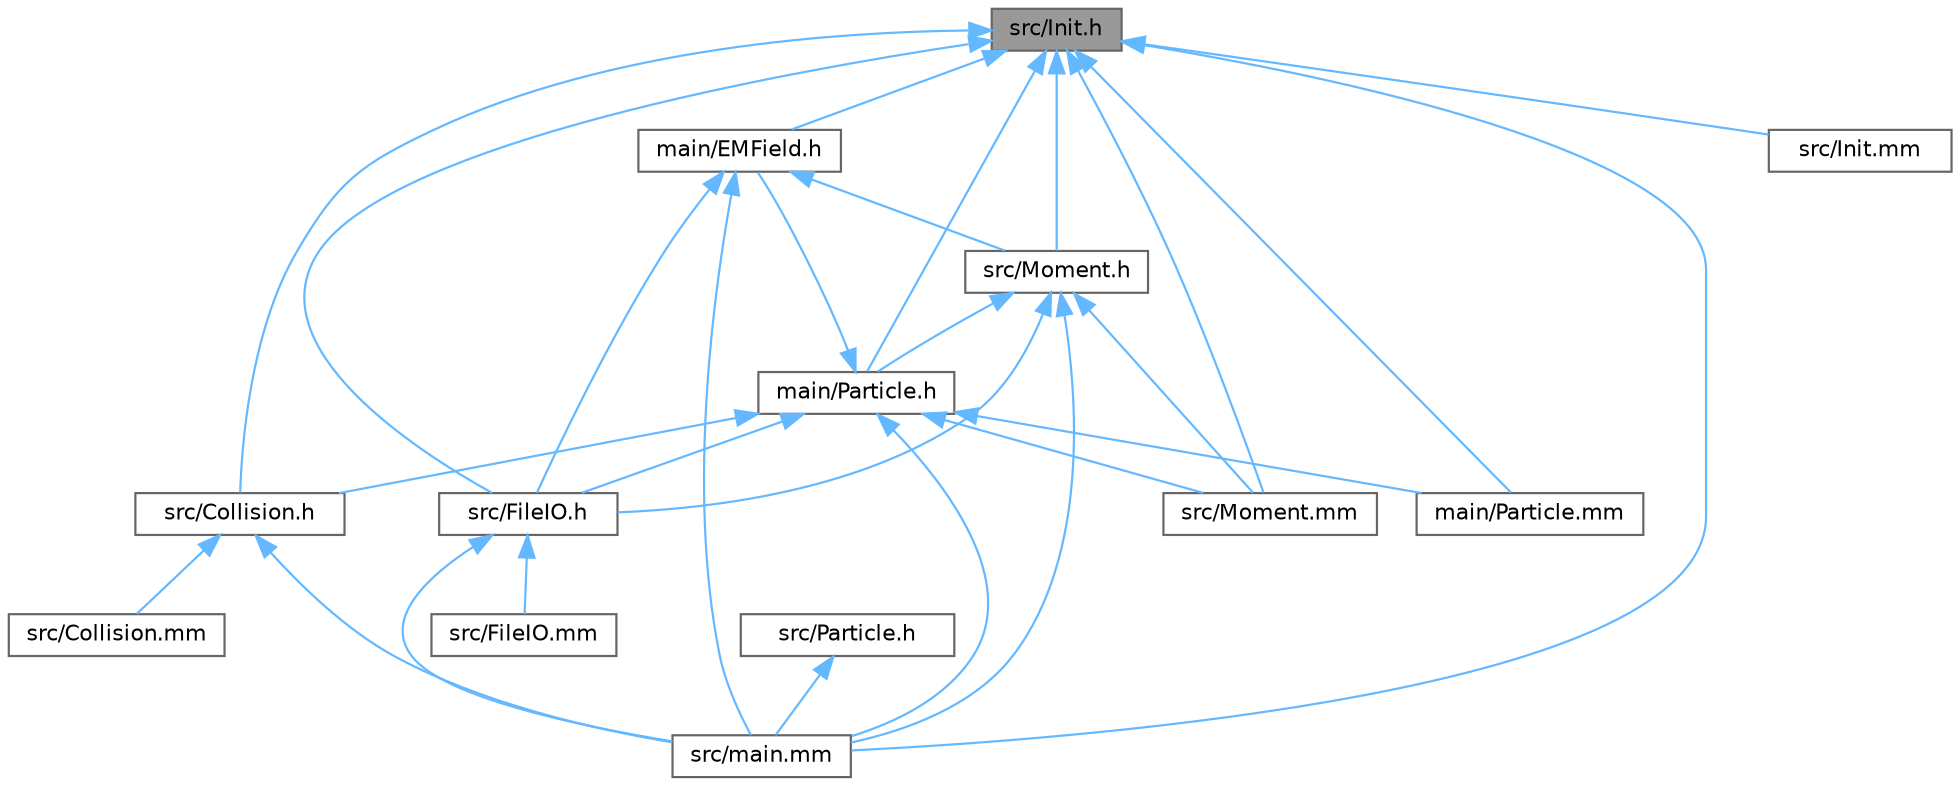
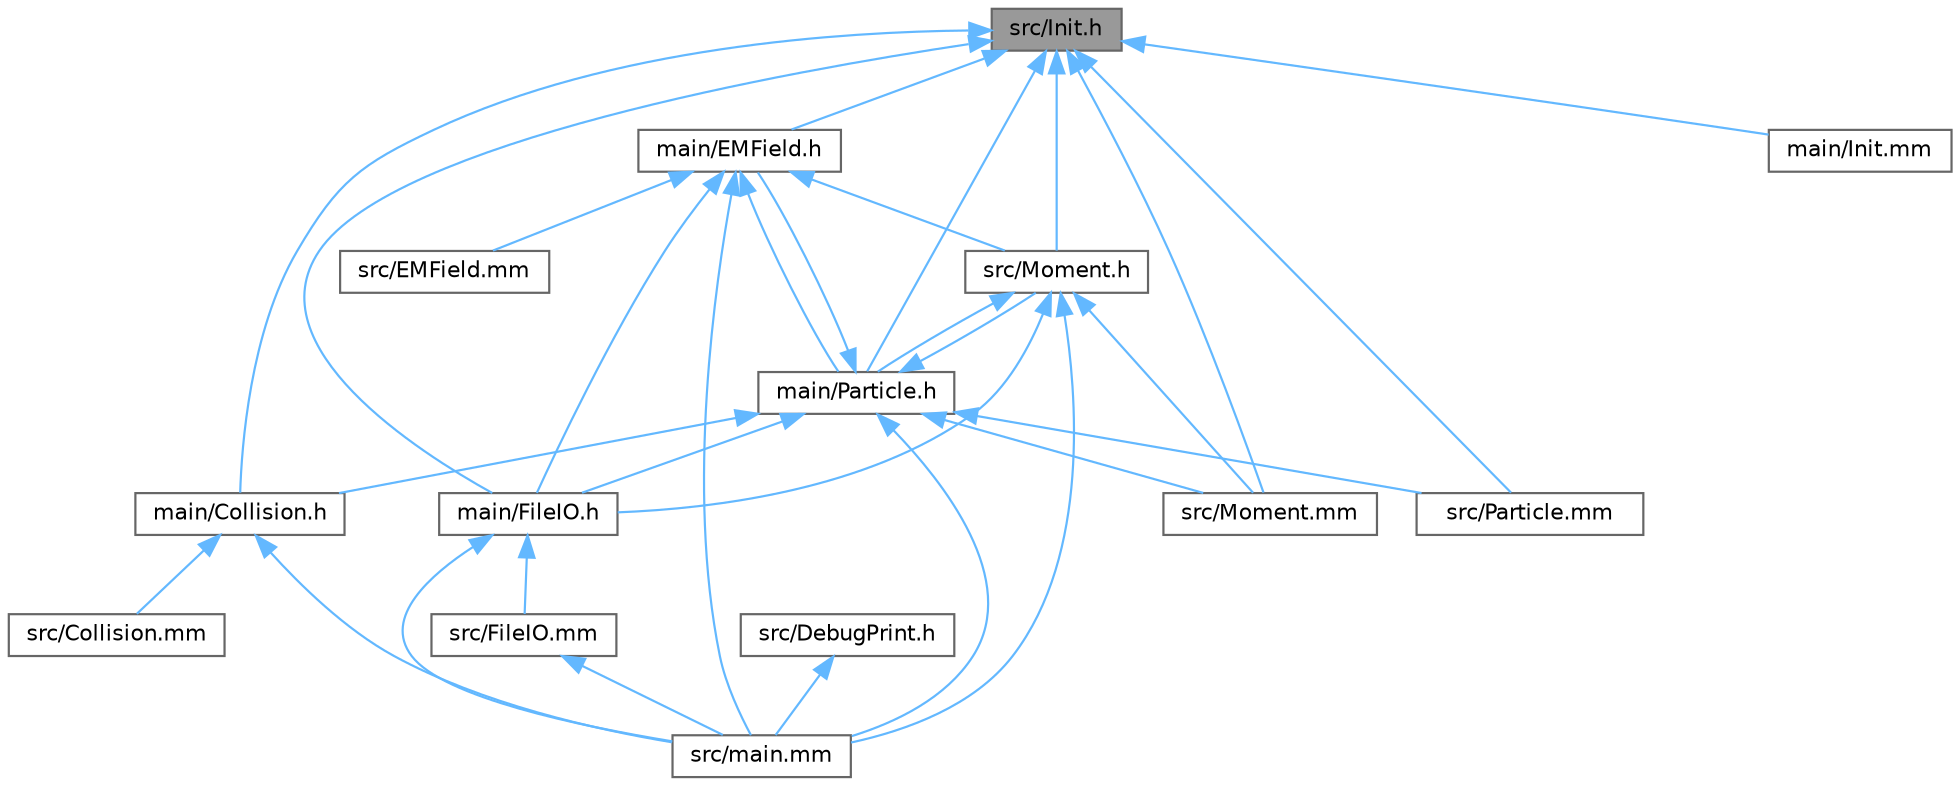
  digraph {
    node [color=grey40 fillcolor=white fontname=Helvetica fontsize=10 shape=box style=filled]
    edge [color=steelblue1 dir=back fontname=Helvetica fontsize=10 labelfontname=Helvetica labelfontsize=10 style=solid]
    n1 [color=gray40 fillcolor=grey60 fontcolor=black height=0.2 label="src/Init.h" width=0.4]
-   n2 [height=0.2 label="src/Collision.h" width=0.4]
+   n2 [height=0.2 label="main/Collision.h" width=0.4]
    n3 [height=0.2 label="src/main.mm" width=0.4]
    n4 [height=0.2 label="main/EMField.h" width=0.4]
-   n5 [height=0.2 label="src/FileIO.h" width=0.4]
+   n5 [height=0.2 label="main/FileIO.h" width=0.4]
    n6 [height=0.2 label="src/Moment.h" width=0.4]
    n7 [height=0.2 label="src/Moment.mm" width=0.4]
    n8 [height=0.2 label="main/Particle.h" width=0.4]
-   n9 [height=0.2 label="main/Particle.mm" width=0.4]
-   n10 [height=0.2 label="src/Init.mm" width=0.4]
+   n9 [height=0.2 label="src/Particle.mm" width=0.4]
+   n10 [height=0.2 label="main/Init.mm" width=0.4]
    n11 [height=0.2 label="src/Collision.mm" width=0.4]
-   n12 [height=0.2 label="src/Particle.h" width=0.4]
+   n12 [height=0.2 label="src/DebugPrint.h" width=0.4]
+   n13 [height=0.2 label="src/EMField.mm" width=0.4]
    n14 [height=0.2 label="src/FileIO.mm" width=0.4]
    n1 -> n2
-   n1 -> n3
+   n14 -> n3
    n1 -> n4
    n1 -> n5
    n1 -> n6
    n1 -> n7
    n1 -> n8
    n1 -> n9
    n1 -> n10
    n2 -> n3
    n2 -> n11
    n4 -> n3
    n4 -> n5
    n4 -> n6
+   n4 -> n8
+   n4 -> n13
    n5 -> n3
    n5 -> n14
    n6 -> n3
    n6 -> n5
    n6 -> n7
    n6 -> n8
    n8 -> n2
    n8 -> n3
    n8 -> n4
    n8 -> n5
+   n8 -> n6
    n8 -> n7
    n8 -> n9
    n12 -> n3
  }
